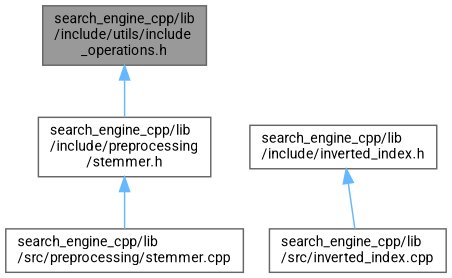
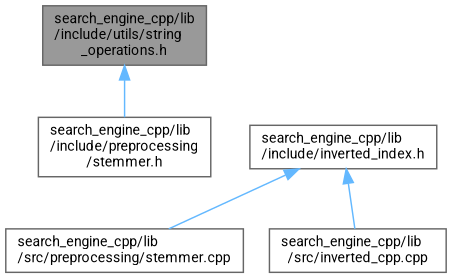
  digraph {
    fontname=Roboto
    node [color=grey40 fillcolor=white fontname=Roboto fontsize=10 shape=box style=filled]
    edge [color=steelblue1 dir=back fontname=Roboto fontsize=10 labelfontname=Helvetica labelfontsize=10 style=solid]
-   n1 [color=gray40 fillcolor=grey60 fontcolor=black height=0.2 label="search_engine_cpp/lib\l/include/utils/include\l_operations.h" width=0.4]
+   n1 [color=gray40 fillcolor=grey60 fontcolor=black height=0.2 label="search_engine_cpp/lib\l/include/utils/string\l_operations.h" width=0.4]
    n2 [height=0.2 label="search_engine_cpp/lib\l/include/preprocessing\l/stemmer.h" width=0.4]
    n3 [height=0.2 label="search_engine_cpp/lib\l/include/inverted_index.h" width=0.4]
-   n4 [height=0.2 label="search_engine_cpp/lib\l/src/inverted_index.cpp" width=0.4]
+   n4 [height=0.2 label="search_engine_cpp/lib\l/src/inverted_cpp.cpp" width=0.4]
    n5 [height=0.2 label="search_engine_cpp/lib\l/src/preprocessing/stemmer.cpp" width=0.4]
    n1 -> n2
-   n2 -> n5
+   n3 -> n5
    n3 -> n4
  }
